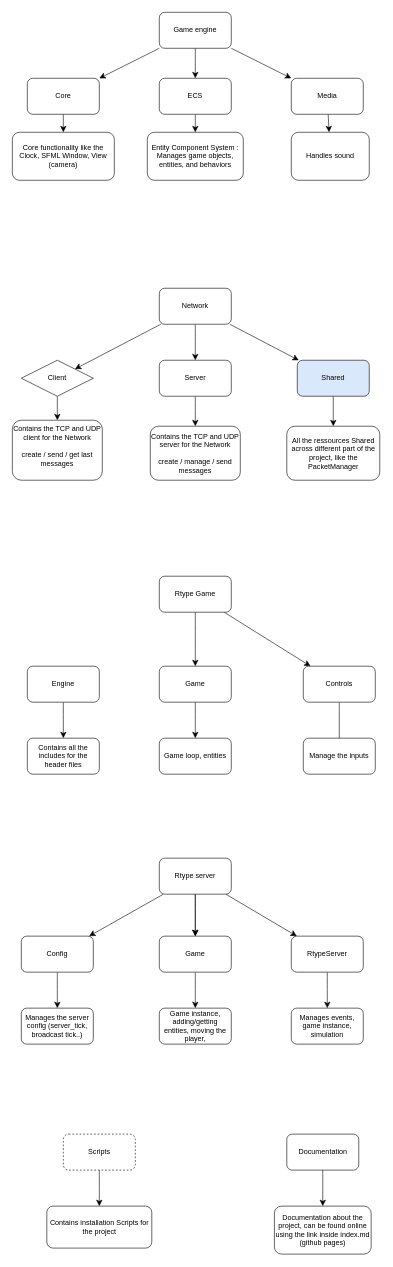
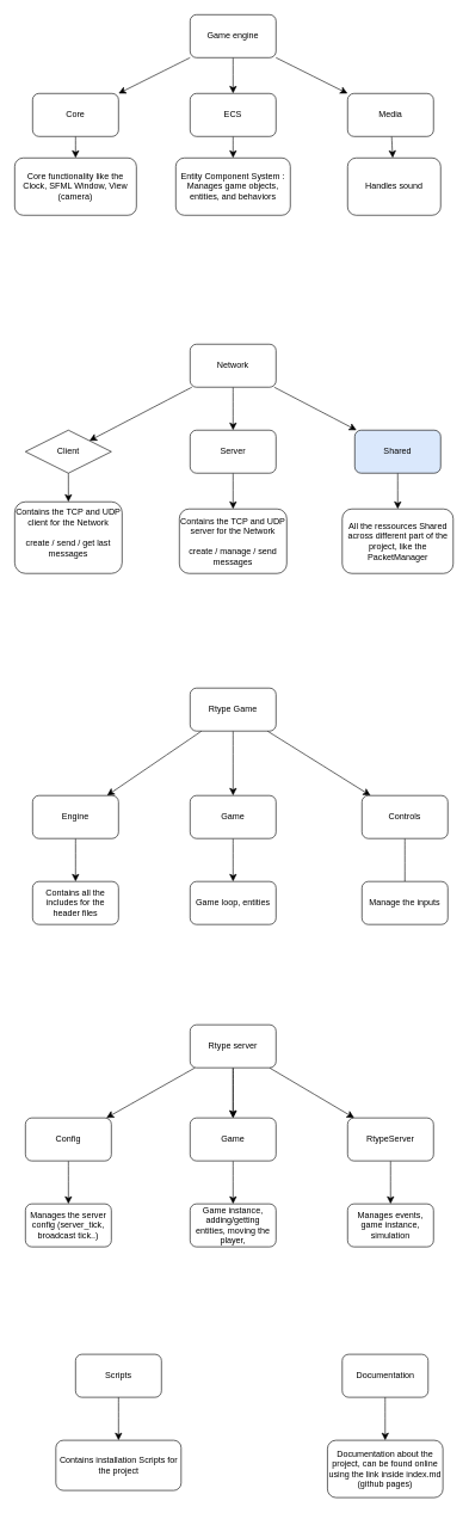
  <mxCell id="0" />
  <mxCell id="1" parent="0" />
  <mxCell id="2" value="" style="edgeStyle=none;curved=1;rounded=0;orthogonalLoop=1;jettySize=auto;html=1;fontSize=12;startSize=8;endSize=8;" edge="1" parent="1" source="5" target="24"><mxGeometry relative="1" as="geometry" /></mxCell>
  <mxCell id="3" value="" style="edgeStyle=none;curved=1;rounded=0;orthogonalLoop=1;jettySize=auto;html=1;fontSize=12;startSize=8;endSize=8;" edge="1" parent="1" source="5" target="26"><mxGeometry relative="1" as="geometry" /></mxCell>
  <mxCell id="4" value="" style="edgeStyle=none;curved=1;rounded=0;orthogonalLoop=1;jettySize=auto;html=1;fontSize=12;startSize=8;endSize=8;" edge="1" parent="1" source="5" target="28"><mxGeometry relative="1" as="geometry" /></mxCell>
  <mxCell id="5" value="Game engine" style="rounded=1;whiteSpace=wrap;html=1;" vertex="1" parent="1"><mxGeometry x="265" y="20" width="120" height="60" as="geometry" /></mxCell>
  <mxCell id="6" value="" style="edgeStyle=none;curved=1;rounded=0;orthogonalLoop=1;jettySize=auto;html=1;fontSize=12;startSize=8;endSize=8;" edge="1" parent="1" source="9" target="33"><mxGeometry relative="1" as="geometry" /></mxCell>
  <mxCell id="7" value="" style="edgeStyle=none;curved=1;rounded=0;orthogonalLoop=1;jettySize=auto;html=1;fontSize=12;startSize=8;endSize=8;" edge="1" parent="1" source="9" target="35"><mxGeometry relative="1" as="geometry" /></mxCell>
  <mxCell id="8" value="" style="edgeStyle=none;curved=1;rounded=0;orthogonalLoop=1;jettySize=auto;html=1;fontSize=12;startSize=8;endSize=8;" edge="1" parent="1" source="9" target="37"><mxGeometry relative="1" as="geometry" /></mxCell>
  <mxCell id="9" value="Network" style="rounded=1;whiteSpace=wrap;html=1;" vertex="1" parent="1"><mxGeometry x="265" y="480" width="120" height="60" as="geometry" /></mxCell>
+ <mxCell id="10" value="" style="edgeStyle=none;curved=1;rounded=0;orthogonalLoop=1;jettySize=auto;html=1;fontSize=12;startSize=8;endSize=8;" edge="1" parent="1" source="13" target="42"><mxGeometry relative="1" as="geometry" /></mxCell>
  <mxCell id="11" value="" style="edgeStyle=none;curved=1;rounded=0;orthogonalLoop=1;jettySize=auto;html=1;fontSize=12;startSize=8;endSize=8;" edge="1" parent="1" source="13" target="44"><mxGeometry relative="1" as="geometry" /></mxCell>
  <mxCell id="12" value="" style="edgeStyle=none;curved=1;rounded=0;orthogonalLoop=1;jettySize=auto;html=1;fontSize=12;startSize=8;endSize=8;" edge="1" parent="1" source="13" target="46"><mxGeometry relative="1" as="geometry" /></mxCell>
  <mxCell id="13" value="Rtype Game" style="rounded=1;whiteSpace=wrap;html=1;" vertex="1" parent="1"><mxGeometry x="265" y="960" width="120" height="60" as="geometry" /></mxCell>
  <mxCell id="14" value="" style="edgeStyle=none;curved=1;rounded=0;orthogonalLoop=1;jettySize=auto;html=1;fontSize=12;startSize=8;endSize=8;" edge="1" parent="1" source="18" target="51"><mxGeometry relative="1" as="geometry" /></mxCell>
  <mxCell id="15" value="" style="edgeStyle=none;curved=1;rounded=0;orthogonalLoop=1;jettySize=auto;html=1;fontSize=12;startSize=8;endSize=8;" edge="1" parent="1" source="18" target="53"><mxGeometry relative="1" as="geometry" /></mxCell>
  <mxCell id="16" value="" style="edgeStyle=none;curved=1;rounded=0;orthogonalLoop=1;jettySize=auto;html=1;fontSize=12;startSize=8;endSize=8;" edge="1" parent="1" source="18" target="53"><mxGeometry relative="1" as="geometry" /></mxCell>
  <mxCell id="17" value="" style="edgeStyle=none;curved=1;rounded=0;orthogonalLoop=1;jettySize=auto;html=1;fontSize=12;startSize=8;endSize=8;" edge="1" parent="1" source="18" target="55"><mxGeometry relative="1" as="geometry" /></mxCell>
  <mxCell id="18" value="Rtype server" style="rounded=1;whiteSpace=wrap;html=1;" vertex="1" parent="1"><mxGeometry x="265" y="1430" width="120" height="60" as="geometry" /></mxCell>
  <mxCell id="19" value="" style="edgeStyle=none;curved=1;rounded=0;orthogonalLoop=1;jettySize=auto;html=1;fontSize=12;startSize=8;endSize=8;" edge="1" parent="1" source="20" target="60"><mxGeometry relative="1" as="geometry" /></mxCell>
- <mxCell id="20" value="Scripts" style="rounded=1;whiteSpace=wrap;html=1;dashed=1;" vertex="1" parent="1"><mxGeometry x="105" y="1890" width="120" height="60" as="geometry" /></mxCell>
+ <mxCell id="20" value="Scripts" style="rounded=1;whiteSpace=wrap;html=1;" vertex="1" parent="1"><mxGeometry x="105" y="1890" width="120" height="60" as="geometry" /></mxCell>
  <mxCell id="21" value="" style="edgeStyle=none;curved=1;rounded=0;orthogonalLoop=1;jettySize=auto;html=1;fontSize=12;startSize=8;endSize=8;" edge="1" parent="1" source="22" target="59"><mxGeometry relative="1" as="geometry" /></mxCell>
  <mxCell id="22" value="Documentation" style="rounded=1;whiteSpace=wrap;html=1;" vertex="1" parent="1"><mxGeometry x="477.5" y="1890" width="120" height="60" as="geometry" /></mxCell>
  <mxCell id="23" value="" style="edgeStyle=none;curved=1;rounded=0;orthogonalLoop=1;jettySize=auto;html=1;fontSize=12;startSize=8;endSize=8;" edge="1" parent="1" source="24" target="29"><mxGeometry relative="1" as="geometry" /></mxCell>
  <mxCell id="24" value="Core" style="whiteSpace=wrap;html=1;rounded=1;" vertex="1" parent="1"><mxGeometry x="45" y="130" width="120" height="60" as="geometry" /></mxCell>
  <mxCell id="25" value="" style="edgeStyle=none;curved=1;rounded=0;orthogonalLoop=1;jettySize=auto;html=1;fontSize=12;startSize=8;endSize=8;" edge="1" parent="1" source="26" target="30"><mxGeometry relative="1" as="geometry" /></mxCell>
  <mxCell id="26" value="ECS" style="whiteSpace=wrap;html=1;rounded=1;" vertex="1" parent="1"><mxGeometry x="265" y="130" width="120" height="60" as="geometry" /></mxCell>
  <mxCell id="27" value="" style="edgeStyle=none;curved=1;rounded=0;orthogonalLoop=1;jettySize=auto;html=1;fontSize=12;startSize=8;endSize=8;" edge="1" parent="1" source="28" target="31"><mxGeometry relative="1" as="geometry" /></mxCell>
  <mxCell id="28" value="Media" style="whiteSpace=wrap;html=1;rounded=1;" vertex="1" parent="1"><mxGeometry x="485" y="130" width="120" height="60" as="geometry" /></mxCell>
  <mxCell id="29" value="Core functionality like the Clock, SFML Window, View (camera)" style="whiteSpace=wrap;html=1;rounded=1;" vertex="1" parent="1"><mxGeometry x="20" y="220" width="170" height="80" as="geometry" /></mxCell>
  <mxCell id="30" value="Entity Component System : Manages game objects, entities, and behaviors" style="whiteSpace=wrap;html=1;rounded=1;" vertex="1" parent="1"><mxGeometry x="245" y="220" width="160" height="80" as="geometry" /></mxCell>
  <mxCell id="31" value="Handles sound" style="whiteSpace=wrap;html=1;rounded=1;" vertex="1" parent="1"><mxGeometry x="485" y="220" width="130" height="80" as="geometry" /></mxCell>
  <mxCell id="32" value="" style="edgeStyle=none;curved=1;rounded=0;orthogonalLoop=1;jettySize=auto;html=1;fontSize=12;startSize=8;endSize=8;" edge="1" parent="1" source="33" target="38"><mxGeometry relative="1" as="geometry" /></mxCell>
  <mxCell id="33" value="Client" style="rhombus;whiteSpace=wrap;html=1;" vertex="1" parent="1"><mxGeometry x="35" y="600" width="120" height="60" as="geometry" /></mxCell>
  <mxCell id="34" value="" style="edgeStyle=none;curved=1;rounded=0;orthogonalLoop=1;jettySize=auto;html=1;fontSize=12;startSize=8;endSize=8;" edge="1" parent="1" source="35" target="39"><mxGeometry relative="1" as="geometry" /></mxCell>
  <mxCell id="35" value="Server" style="whiteSpace=wrap;html=1;rounded=1;" vertex="1" parent="1"><mxGeometry x="265" y="600" width="120" height="60" as="geometry" /></mxCell>
  <mxCell id="36" value="" style="edgeStyle=none;curved=1;rounded=0;orthogonalLoop=1;jettySize=auto;html=1;fontSize=12;startSize=8;endSize=8;" edge="1" parent="1" source="37" target="40"><mxGeometry relative="1" as="geometry" /></mxCell>
  <mxCell id="37" value="Shared" style="whiteSpace=wrap;html=1;rounded=1;fillColor=#dae8fc;" vertex="1" parent="1"><mxGeometry x="495" y="600" width="120" height="60" as="geometry" /></mxCell>
  <mxCell id="38" value="Contains the TCP and UDP client for the Network&lt;div&gt;&lt;br&gt;&lt;/div&gt;&lt;div&gt;create / send / get last messages&lt;/div&gt;&lt;div&gt;&lt;br&gt;&lt;/div&gt;" style="whiteSpace=wrap;html=1;rounded=1;" vertex="1" parent="1"><mxGeometry x="20" y="700" width="150" height="100" as="geometry" /></mxCell>
  <mxCell id="39" value="Contains the TCP and UDP server for the Network&lt;div&gt;&lt;br&gt;&lt;/div&gt;&lt;div&gt;create / manage / send messages&lt;/div&gt;" style="whiteSpace=wrap;html=1;rounded=1;" vertex="1" parent="1"><mxGeometry x="250" y="710" width="150" height="90" as="geometry" /></mxCell>
  <mxCell id="40" value="All the ressources Shared across different part of the project, like the PacketManager" style="whiteSpace=wrap;html=1;rounded=1;" vertex="1" parent="1"><mxGeometry x="477.5" y="710" width="155" height="90" as="geometry" /></mxCell>
  <mxCell id="41" value="" style="edgeStyle=none;curved=1;rounded=0;orthogonalLoop=1;jettySize=auto;html=1;fontSize=12;startSize=8;endSize=8;" edge="1" parent="1" source="42" target="49"><mxGeometry relative="1" as="geometry" /></mxCell>
  <mxCell id="42" value="Engine" style="whiteSpace=wrap;html=1;rounded=1;" vertex="1" parent="1"><mxGeometry x="45" y="1110" width="120" height="60" as="geometry" /></mxCell>
  <mxCell id="43" value="" style="edgeStyle=none;curved=1;rounded=0;orthogonalLoop=1;jettySize=auto;html=1;fontSize=12;startSize=8;endSize=8;" edge="1" parent="1" source="44" target="48"><mxGeometry relative="1" as="geometry" /></mxCell>
  <mxCell id="44" value="Game" style="whiteSpace=wrap;html=1;rounded=1;" vertex="1" parent="1"><mxGeometry x="265" y="1110" width="120" height="60" as="geometry" /></mxCell>
  <mxCell id="45" value="" style="edgeStyle=none;curved=1;rounded=0;orthogonalLoop=1;jettySize=auto;html=1;fontSize=12;startSize=8;endSize=8;endArrow=none;" edge="1" parent="1" source="46" target="47"><mxGeometry relative="1" as="geometry" /></mxCell>
  <mxCell id="46" value="Controls" style="whiteSpace=wrap;html=1;rounded=1;" vertex="1" parent="1"><mxGeometry x="505" y="1110" width="120" height="60" as="geometry" /></mxCell>
  <mxCell id="47" value="Manage the inputs" style="whiteSpace=wrap;html=1;rounded=1;" vertex="1" parent="1"><mxGeometry x="505" y="1230" width="120" height="60" as="geometry" /></mxCell>
  <mxCell id="48" value="Game loop, entities" style="whiteSpace=wrap;html=1;rounded=1;" vertex="1" parent="1"><mxGeometry x="265" y="1230" width="120" height="60" as="geometry" /></mxCell>
  <mxCell id="49" value="Contains all the includes for the header files" style="whiteSpace=wrap;html=1;rounded=1;" vertex="1" parent="1"><mxGeometry x="45" y="1230" width="120" height="60" as="geometry" /></mxCell>
  <mxCell id="50" value="" style="edgeStyle=none;curved=1;rounded=0;orthogonalLoop=1;jettySize=auto;html=1;fontSize=12;startSize=8;endSize=8;" edge="1" parent="1" source="51" target="58"><mxGeometry relative="1" as="geometry" /></mxCell>
  <mxCell id="51" value="Config" style="whiteSpace=wrap;html=1;rounded=1;" vertex="1" parent="1"><mxGeometry x="35" y="1560" width="120" height="60" as="geometry" /></mxCell>
  <mxCell id="52" value="" style="edgeStyle=none;curved=1;rounded=0;orthogonalLoop=1;jettySize=auto;html=1;fontSize=12;startSize=8;endSize=8;" edge="1" parent="1" source="53" target="57"><mxGeometry relative="1" as="geometry" /></mxCell>
  <mxCell id="53" value="Game" style="whiteSpace=wrap;html=1;rounded=1;" vertex="1" parent="1"><mxGeometry x="265" y="1560" width="120" height="60" as="geometry" /></mxCell>
  <mxCell id="54" value="" style="edgeStyle=none;curved=1;rounded=0;orthogonalLoop=1;jettySize=auto;html=1;fontSize=12;startSize=8;endSize=8;" edge="1" parent="1" source="55" target="56"><mxGeometry relative="1" as="geometry" /></mxCell>
  <mxCell id="55" value="RtypeServer" style="whiteSpace=wrap;html=1;rounded=1;" vertex="1" parent="1"><mxGeometry x="485" y="1560" width="120" height="60" as="geometry" /></mxCell>
  <mxCell id="56" value="Manages events, game instance, simulation" style="whiteSpace=wrap;html=1;rounded=1;" vertex="1" parent="1"><mxGeometry x="485" y="1680" width="120" height="60" as="geometry" /></mxCell>
  <mxCell id="57" value="Game instance, adding/getting entities, moving the player," style="whiteSpace=wrap;html=1;rounded=1;" vertex="1" parent="1"><mxGeometry x="265" y="1680" width="120" height="60" as="geometry" /></mxCell>
  <mxCell id="58" value="Manages the server config (server_tick, broadcast tick..)" style="whiteSpace=wrap;html=1;rounded=1;" vertex="1" parent="1"><mxGeometry x="35" y="1680" width="120" height="60" as="geometry" /></mxCell>
  <mxCell id="59" value="Documentation about the project, can be found online using the link inside index.md (github pages)" style="whiteSpace=wrap;html=1;rounded=1;" vertex="1" parent="1"><mxGeometry x="456.88" y="2010" width="161.25" height="80" as="geometry" /></mxCell>
  <mxCell id="60" value="Contains installation Scripts for the project" style="whiteSpace=wrap;html=1;rounded=1;" vertex="1" parent="1"><mxGeometry x="77.5" y="2010" width="175" height="70" as="geometry" /></mxCell>
